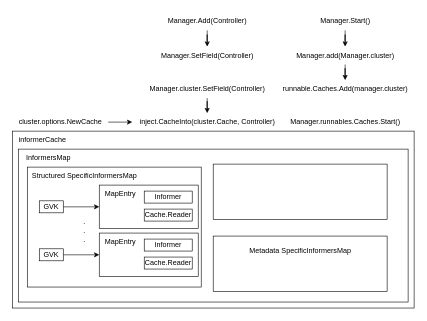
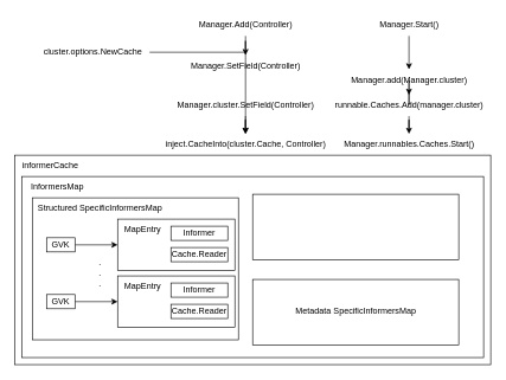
  <mxCell id="0" />
  <mxCell id="1" parent="0" />
  <mxCell id="2" value="" style="whiteSpace=wrap;html=1;" vertex="1" parent="1"><mxGeometry x="20" y="218" width="670" height="295" as="geometry" /></mxCell>
  <mxCell id="3" value="informerCache" style="text;html=1;align=center;verticalAlign=middle;resizable=0;points=[];autosize=1;strokeColor=none;fillColor=none;" vertex="1" parent="1"><mxGeometry x="20" y="218" width="100" height="30" as="geometry" /></mxCell>
  <mxCell id="4" value="" style="group" vertex="1" connectable="0" parent="1"><mxGeometry x="20" y="20" width="450" height="198" as="geometry" /></mxCell>
  <mxCell id="5" value="Manager.Add(Controller)" style="text;html=1;align=center;verticalAlign=middle;resizable=0;points=[];autosize=1;strokeColor=none;fillColor=none;" vertex="1" parent="4"><mxGeometry x="250" width="150" height="30" as="geometry" /></mxCell>
  <mxCell id="6" value="Manager.SetField(Controller)" style="text;html=1;align=center;verticalAlign=middle;resizable=0;points=[];autosize=1;strokeColor=none;fillColor=none;" vertex="1" parent="4"><mxGeometry x="235" y="57" width="180" height="30" as="geometry" /></mxCell>
  <mxCell id="7" style="edgeStyle=orthogonalEdgeStyle;rounded=0;orthogonalLoop=1;jettySize=auto;html=1;" edge="1" parent="4" source="5" target="6"><mxGeometry relative="1" as="geometry" /></mxCell>
  <mxCell id="8" value="Manager.cluster.SetField(Controller)" style="text;html=1;align=center;verticalAlign=middle;resizable=0;points=[];autosize=1;strokeColor=none;fillColor=none;" vertex="1" parent="4"><mxGeometry x="215" y="113" width="220" height="30" as="geometry" /></mxCell>
  <mxCell id="9" value="inject.CacheInto(cluster.Cache, Controller)" style="text;html=1;align=center;verticalAlign=middle;resizable=0;points=[];autosize=1;strokeColor=none;fillColor=none;" vertex="1" parent="4"><mxGeometry x="200" y="168" width="250" height="30" as="geometry" /></mxCell>
  <mxCell id="10" style="edgeStyle=orthogonalEdgeStyle;rounded=0;orthogonalLoop=1;jettySize=auto;html=1;" edge="1" parent="4" source="8" target="9"><mxGeometry relative="1" as="geometry" /></mxCell>
  <mxCell id="11" style="edgeStyle=orthogonalEdgeStyle;rounded=0;orthogonalLoop=1;jettySize=auto;html=1;" edge="1" parent="4" source="12" target="9"><mxGeometry relative="1" as="geometry" /></mxCell>
- <mxCell id="12" value="cluster.options.NewCache" style="text;html=1;align=center;verticalAlign=middle;resizable=0;points=[];autosize=1;strokeColor=none;fillColor=none;" vertex="1" parent="4"><mxGeometry y="168" width="160" height="30" as="geometry" /></mxCell>
+ <mxCell id="12" value="cluster.options.NewCache" style="text;html=1;align=center;verticalAlign=middle;resizable=0;points=[];autosize=1;strokeColor=none;fillColor=none;" vertex="1" parent="4"><mxGeometry x="30" y="38" width="160" height="30" as="geometry" /></mxCell>
  <mxCell id="13" value="" style="group" vertex="1" connectable="0" parent="1"><mxGeometry x="460" y="20" width="230" height="198" as="geometry" /></mxCell>
  <mxCell id="14" value="Manager.Start()" style="text;html=1;align=center;verticalAlign=middle;resizable=0;points=[];autosize=1;strokeColor=none;fillColor=none;" vertex="1" parent="13"><mxGeometry x="60" width="110" height="30" as="geometry" /></mxCell>
  <mxCell id="15" value="Manager.runnables.Caches.Start()" style="text;html=1;align=center;verticalAlign=middle;resizable=0;points=[];autosize=1;strokeColor=none;fillColor=none;" vertex="1" parent="13"><mxGeometry x="10" y="168" width="210" height="30" as="geometry" /></mxCell>
- <mxCell id="16" value="Manager.add(Manager.cluster)" style="text;html=1;align=center;verticalAlign=middle;resizable=0;points=[];autosize=1;strokeColor=none;fillColor=none;" vertex="1" parent="13"><mxGeometry x="20" y="57" width="190" height="30" as="geometry" /></mxCell>
+ <mxCell id="16" value="Manager.add(Manager.cluster)" style="text;html=1;align=center;verticalAlign=middle;resizable=0;points=[];autosize=1;strokeColor=none;fillColor=none;" vertex="1" parent="13"><mxGeometry x="20" y="77" width="190" height="30" as="geometry" /></mxCell>
  <mxCell id="17" style="edgeStyle=orthogonalEdgeStyle;rounded=0;orthogonalLoop=1;jettySize=auto;html=1;" edge="1" parent="13" source="14" target="16"><mxGeometry relative="1" as="geometry" /></mxCell>
+ <mxCell id="18" style="edgeStyle=orthogonalEdgeStyle;rounded=0;orthogonalLoop=1;jettySize=auto;html=1;" edge="1" parent="13" source="19" target="15"><mxGeometry relative="1" as="geometry"><mxPoint x="115" y="138" as="sourcePoint" /></mxGeometry></mxCell>
  <mxCell id="19" value="runnable.Caches.Add(manager.cluster)" style="text;html=1;align=center;verticalAlign=middle;resizable=0;points=[];autosize=1;strokeColor=none;fillColor=none;" vertex="1" parent="13"><mxGeometry y="113" width="230" height="30" as="geometry" /></mxCell>
  <mxCell id="20" style="edgeStyle=orthogonalEdgeStyle;rounded=0;orthogonalLoop=1;jettySize=auto;html=1;" edge="1" parent="13" source="16" target="19"><mxGeometry relative="1" as="geometry"><mxPoint x="115" y="108" as="targetPoint" /></mxGeometry></mxCell>
  <mxCell id="21" value="" style="rounded=0;whiteSpace=wrap;html=1;" vertex="1" parent="1"><mxGeometry x="30" y="248" width="650" height="255" as="geometry" /></mxCell>
  <mxCell id="22" value="InformersMap" style="text;html=1;align=center;verticalAlign=middle;resizable=0;points=[];autosize=1;strokeColor=none;fillColor=none;" vertex="1" parent="1"><mxGeometry x="30" y="248" width="100" height="30" as="geometry" /></mxCell>
  <mxCell id="23" value="" style="whiteSpace=wrap;html=1;" vertex="1" parent="1"><mxGeometry x="45" y="278" width="290" height="200" as="geometry" /></mxCell>
  <mxCell id="24" value="Structured SpecificInformersMap" style="text;html=1;align=center;verticalAlign=middle;resizable=0;points=[];autosize=1;strokeColor=none;fillColor=none;" vertex="1" parent="1"><mxGeometry x="40" y="278" width="200" height="30" as="geometry" /></mxCell>
  <mxCell id="25" style="edgeStyle=orthogonalEdgeStyle;rounded=0;orthogonalLoop=1;jettySize=auto;html=1;entryX=0;entryY=0.5;entryDx=0;entryDy=0;" edge="1" parent="1" source="26" target="28"><mxGeometry relative="1" as="geometry" /></mxCell>
  <mxCell id="26" value="GVK" style="whiteSpace=wrap;html=1;" vertex="1" parent="1"><mxGeometry x="65" y="334.25" width="40" height="20" as="geometry" /></mxCell>
  <mxCell id="27" value="" style="group" vertex="1" connectable="0" parent="1"><mxGeometry x="165" y="308" width="165" height="72.5" as="geometry" /></mxCell>
  <mxCell id="28" value="" style="whiteSpace=wrap;html=1;" vertex="1" parent="27"><mxGeometry width="165" height="72.5" as="geometry" /></mxCell>
  <mxCell id="29" value="MapEntry" style="text;html=1;align=center;verticalAlign=middle;resizable=0;points=[];autosize=1;strokeColor=none;fillColor=none;" vertex="1" parent="27"><mxGeometry width="70" height="30" as="geometry" /></mxCell>
  <mxCell id="30" value="Informer" style="whiteSpace=wrap;html=1;" vertex="1" parent="27"><mxGeometry x="75" y="10" width="80" height="20" as="geometry" /></mxCell>
  <mxCell id="31" value="Cache.Reader" style="whiteSpace=wrap;html=1;" vertex="1" parent="27"><mxGeometry x="75" y="40" width="80" height="20" as="geometry" /></mxCell>
  <mxCell id="32" value=".&lt;br&gt;.&lt;br&gt;." style="text;html=1;align=center;verticalAlign=middle;resizable=0;points=[];autosize=1;strokeColor=none;fillColor=none;" vertex="1" parent="1"><mxGeometry x="125" y="354.25" width="30" height="60" as="geometry" /></mxCell>
  <mxCell id="33" style="edgeStyle=orthogonalEdgeStyle;rounded=0;orthogonalLoop=1;jettySize=auto;html=1;entryX=0;entryY=0.5;entryDx=0;entryDy=0;" edge="1" parent="1" source="34" target="36"><mxGeometry relative="1" as="geometry" /></mxCell>
  <mxCell id="34" value="GVK" style="whiteSpace=wrap;html=1;" vertex="1" parent="1"><mxGeometry x="65" y="414.25" width="40" height="20" as="geometry" /></mxCell>
  <mxCell id="35" value="" style="group" vertex="1" connectable="0" parent="1"><mxGeometry x="165" y="388" width="165" height="72.5" as="geometry" /></mxCell>
  <mxCell id="36" value="" style="whiteSpace=wrap;html=1;" vertex="1" parent="35"><mxGeometry width="165" height="72.5" as="geometry" /></mxCell>
  <mxCell id="37" value="MapEntry" style="text;html=1;align=center;verticalAlign=middle;resizable=0;points=[];autosize=1;strokeColor=none;fillColor=none;" vertex="1" parent="35"><mxGeometry width="70" height="30" as="geometry" /></mxCell>
  <mxCell id="38" value="Informer" style="whiteSpace=wrap;html=1;" vertex="1" parent="35"><mxGeometry x="75" y="10" width="80" height="20" as="geometry" /></mxCell>
  <mxCell id="39" value="Cache.Reader" style="whiteSpace=wrap;html=1;" vertex="1" parent="35"><mxGeometry x="75" y="40" width="80" height="20" as="geometry" /></mxCell>
  <mxCell id="40" value="" style="whiteSpace=wrap;html=1;" vertex="1" parent="1"><mxGeometry x="355" y="273" width="290" height="92.5" as="geometry" /></mxCell>
  <mxCell id="41" value="" style="whiteSpace=wrap;html=1;" vertex="1" parent="1"><mxGeometry x="355" y="393" width="290" height="92.5" as="geometry" /></mxCell>
- <mxCell id="42" value="Metadata SpecificInformersMap" style="text;html=1;align=center;verticalAlign=middle;resizable=0;points=[];autosize=1;strokeColor=none;fillColor=none;" vertex="1" parent="1"><mxGeometry x="405" y="403" width="190" height="30" as="geometry" /></mxCell>
+ <mxCell id="42" value="Metadata SpecificInformersMap" style="text;html=1;align=center;verticalAlign=middle;resizable=0;points=[];autosize=1;strokeColor=none;fillColor=none;" vertex="1" parent="1"><mxGeometry x="405" y="423" width="190" height="30" as="geometry" /></mxCell>
